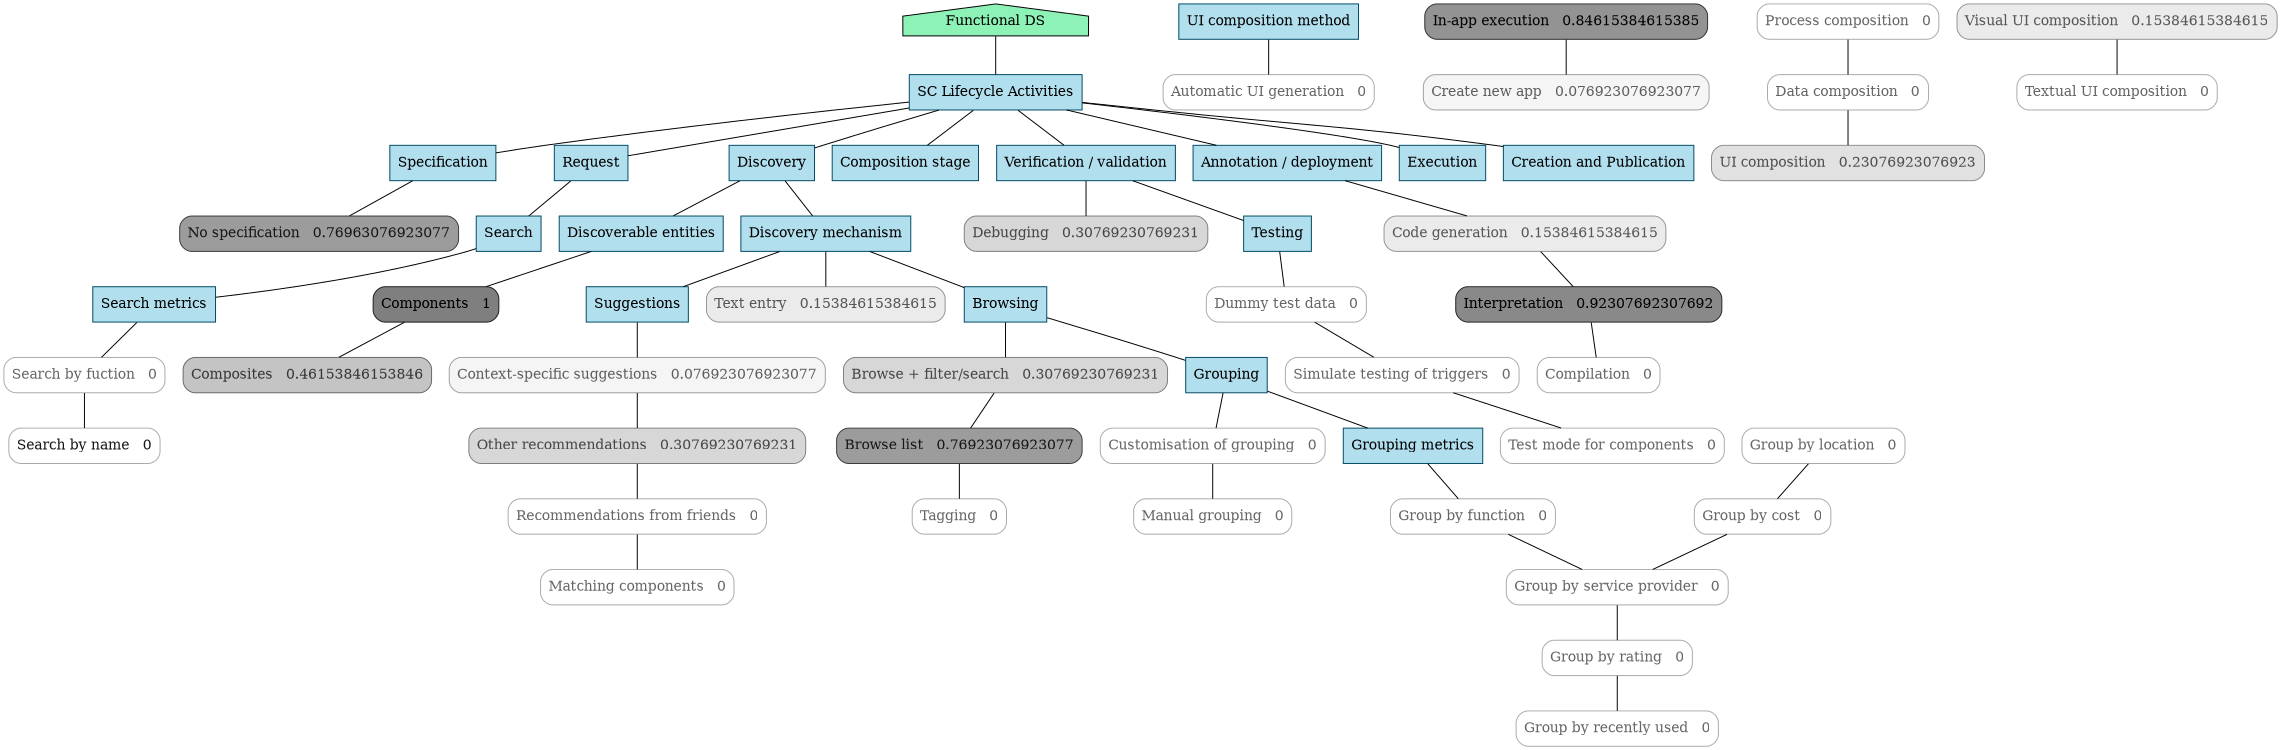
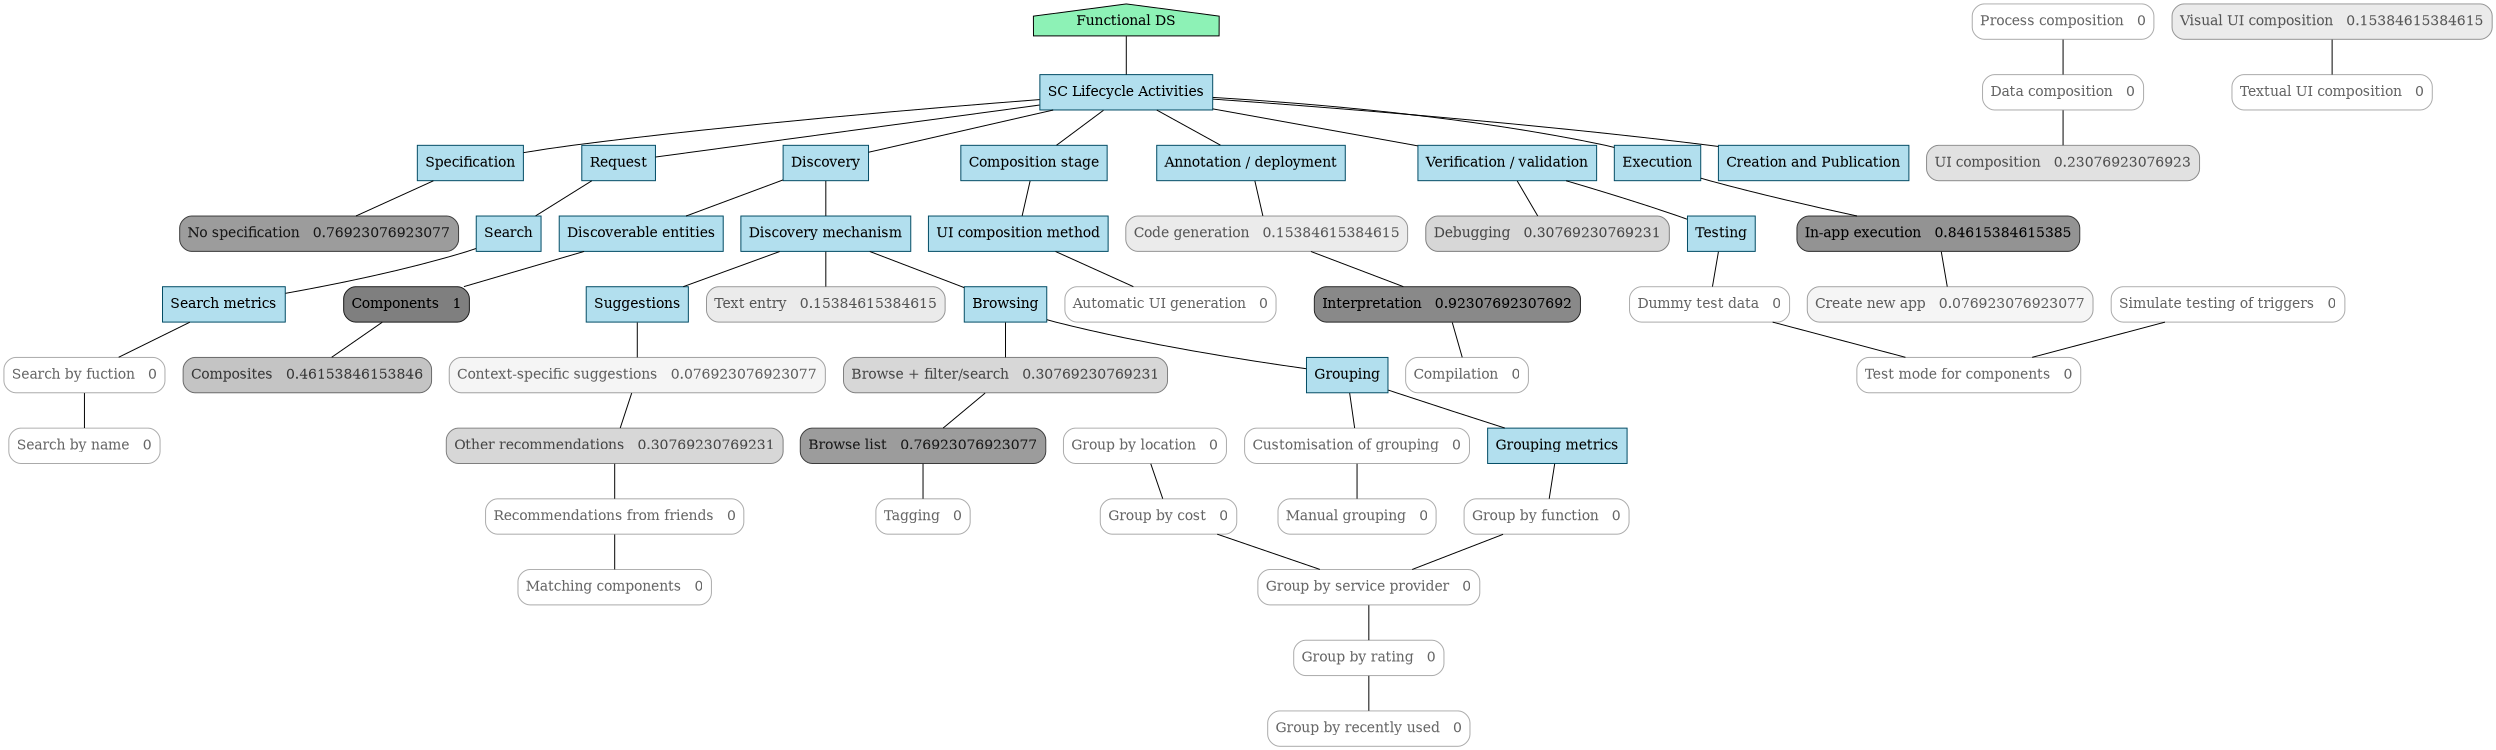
  digraph {
    node [color="#aaaaaa" fillcolor="#ffffff" shape=rect style="rounded,filled" fontcolor="#666666"]
    edge [arrowhead=none]
    "Functional DS" [color="047b35" fillcolor="#8df2b6" shape=house style=filled fontcolor=""]
    "SC Lifecycle Activities" [color="#004a63" fillcolor=lightblue2 shape=box style=filled fontcolor=""]
    Specification [color="#004a63" fillcolor=lightblue2 shape=box style=filled fontcolor=""]
    Request [color="#004a63" fillcolor=lightblue2 shape=box style=filled fontcolor=""]
    Discovery [color="#004a63" fillcolor=lightblue2 shape=box style=filled fontcolor=""]
    "Composition stage" [color="#004a63" fillcolor=lightblue2 shape=box style=filled fontcolor=""]
    "Verification / validation" [color="#004a63" fillcolor=lightblue2 shape=box style=filled fontcolor=""]
    "Annotation / deployment" [color="#004a63" fillcolor=lightblue2 shape=box style=filled fontcolor=""]
    Execution [color="#004a63" fillcolor=lightblue2 shape=box style=filled fontcolor=""]
    "Creation and Publication" [color="#004a63" fillcolor=lightblue2 shape=box style=filled fontcolor=""]
-   "No specification   0.76923076923077" [color="#3b3b3b" fillcolor="#9c9c9c" fontcolor="#171717" label="No specification   0.76963076923077"]
+   "No specification   0.76923076923077" [color="#3b3b3b" fillcolor="#9c9c9c" fontcolor="#171717"]
    Search [color="#004a63" fillcolor=lightblue2 shape=box style=filled fontcolor=""]
    "Discovery mechanism" [color="#004a63" fillcolor=lightblue2 shape=box style=filled fontcolor=""]
    "Discoverable entities" [color="#004a63" fillcolor=lightblue2 shape=box style=filled fontcolor=""]
    "UI composition method" [color="#004a63" fillcolor=lightblue2 shape=box style=filled fontcolor=""]
    Testing [color="#004a63" fillcolor=lightblue2 shape=box style=filled fontcolor=""]
    "Debugging   0.30769230769231" [color="#7e7e7e" fillcolor="#d7d7d7" fontcolor="#464646"]
    "Code generation   0.15384615384615" [color="#949494" fillcolor="#ebebeb" fontcolor="#565656"]
    "In-app execution   0.84615384615385" [color="#2f2f2f" fillcolor="#939393" fontcolor="#fff"]
    "Search metrics" [color="#004a63" fillcolor=lightblue2 shape=box style=filled fontcolor=""]
    Browsing [color="#004a63" fillcolor=lightblue2 shape=box style=filled fontcolor=""]
    Suggestions [color="#004a63" fillcolor=lightblue2 shape=box style=filled fontcolor=""]
    "Text entry   0.15384615384615" [color="#949494" fillcolor="#ebebeb" fontcolor="#565656"]
    "Components   1" [color="#191919" fillcolor="#7f7f7f" fontcolor="#000"]
    Grouping [color="#004a63" fillcolor=lightblue2 shape=box style=filled fontcolor=""]
    "Browse + filter/search   0.30769230769231" [color="#7e7e7e" fillcolor="#d7d7d7" fontcolor="#464646"]
    "Context-specific suggestions   0.076923076923077" [color="#9f9f9f" fillcolor="#f5f5f5" fontcolor="#5e5e5e"]
    "Composites   0.46153846153846" [color="#676767" fillcolor="#c4c4c4" fontcolor="#363636"]
    "Automatic UI generation   0"
    "Process composition   0"
    "Data composition   0"
    "Dummy test data   0"
    "Interpretation   0.92307692307692" [color="#242424" fillcolor="#898989" fontcolor="#777"]
    "Create new app   0.076923076923077" [color="#9f9f9f" fillcolor="#f5f5f5" fontcolor="#5e5e5e"]
    "Grouping metrics" [color="#004a63" fillcolor=lightblue2 shape=box style=filled fontcolor=""]
    "Customisation of grouping   0"
    "Browse list   0.76923076923077" [color="#3b3b3b" fillcolor="#9c9c9c" fontcolor="#171717"]
    "Other recommendations   0.30769230769231" [color="#7e7e7e" fillcolor="#d7d7d7" fontcolor="#464646"]
    "Search by fuction   0"
-   "Search by name   0" [fontcolor="#171717"]
+   "Search by name   0"
    "Group by function   0"
    "Manual grouping   0"
    "Group by service provider   0"
    "Simulate testing of triggers   0"
    "Tagging   0"
    "UI composition   0.23076923076923" [color="#898989" fillcolor="#e1e1e1" fontcolor="#4e4e4e"]
    "Visual UI composition   0.15384615384615" [color="#949494" fillcolor="#ebebeb" fontcolor="#565656"]
    "Textual UI composition   0"
    "Compilation   0"
    "Test mode for components   0"
    "Recommendations from friends   0"
    "Matching components   0"
    "Group by location   0"
    "Group by cost   0"
    "Group by rating   0"
    "Group by recently used   0"
    "Functional DS" -> "SC Lifecycle Activities"
    "SC Lifecycle Activities" -> Specification
    "SC Lifecycle Activities" -> Request
    "SC Lifecycle Activities" -> Discovery
    "SC Lifecycle Activities" -> "Composition stage"
    "SC Lifecycle Activities" -> "Verification / validation"
    "SC Lifecycle Activities" -> "Annotation / deployment"
    "SC Lifecycle Activities" -> Execution
    "SC Lifecycle Activities" -> "Creation and Publication"
    Specification -> "No specification   0.76923076923077"
    Request -> Search
    Discovery -> "Discovery mechanism"
    Discovery -> "Discoverable entities"
+   "Composition stage" -> "UI composition method"
    "Verification / validation" -> Testing
    "Verification / validation" -> "Debugging   0.30769230769231"
    "Annotation / deployment" -> "Code generation   0.15384615384615"
+   Execution -> "In-app execution   0.84615384615385"
    Search -> "Search metrics"
    "Discovery mechanism" -> Browsing
    "Discovery mechanism" -> Suggestions
    "Discovery mechanism" -> "Text entry   0.15384615384615"
    "Discoverable entities" -> "Components   1"
    "UI composition method" -> "Automatic UI generation   0"
    Testing -> "Dummy test data   0"
    "Code generation   0.15384615384615" -> "Interpretation   0.92307692307692"
    "In-app execution   0.84615384615385" -> "Create new app   0.076923076923077"
    "Search metrics" -> "Search by fuction   0"
    Browsing -> Grouping
    Browsing -> "Browse + filter/search   0.30769230769231"
    Suggestions -> "Context-specific suggestions   0.076923076923077"
    "Components   1" -> "Composites   0.46153846153846"
    Grouping -> "Grouping metrics"
    Grouping -> "Customisation of grouping   0"
    "Browse + filter/search   0.30769230769231" -> "Browse list   0.76923076923077"
    "Context-specific suggestions   0.076923076923077" -> "Other recommendations   0.30769230769231"
    "Process composition   0" -> "Data composition   0"
    "Data composition   0" -> "UI composition   0.23076923076923"
-   "Dummy test data   0" -> "Simulate testing of triggers   0"
+   "Dummy test data   0" -> "Test mode for components   0"
    "Interpretation   0.92307692307692" -> "Compilation   0"
    "Grouping metrics" -> "Group by function   0"
    "Customisation of grouping   0" -> "Manual grouping   0"
    "Browse list   0.76923076923077" -> "Tagging   0"
    "Other recommendations   0.30769230769231" -> "Recommendations from friends   0"
    "Search by fuction   0" -> "Search by name   0"
    "Group by function   0" -> "Group by service provider   0"
    "Group by service provider   0" -> "Group by rating   0"
    "Simulate testing of triggers   0" -> "Test mode for components   0"
    "Visual UI composition   0.15384615384615" -> "Textual UI composition   0"
    "Recommendations from friends   0" -> "Matching components   0"
    "Group by location   0" -> "Group by cost   0"
    "Group by cost   0" -> "Group by service provider   0"
    "Group by rating   0" -> "Group by recently used   0"
  }
